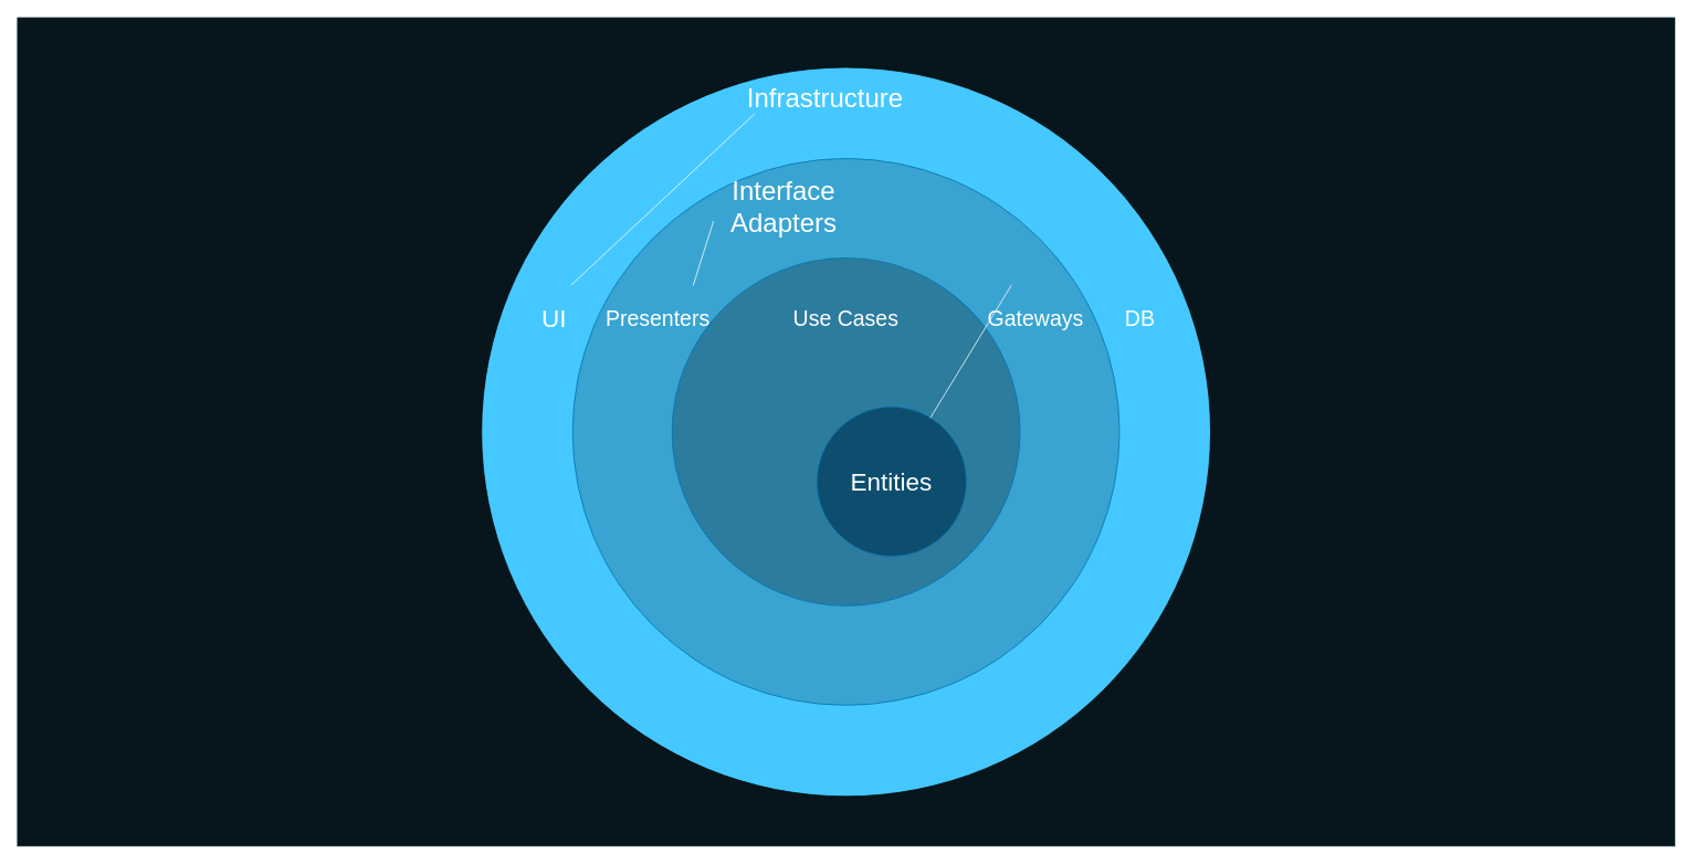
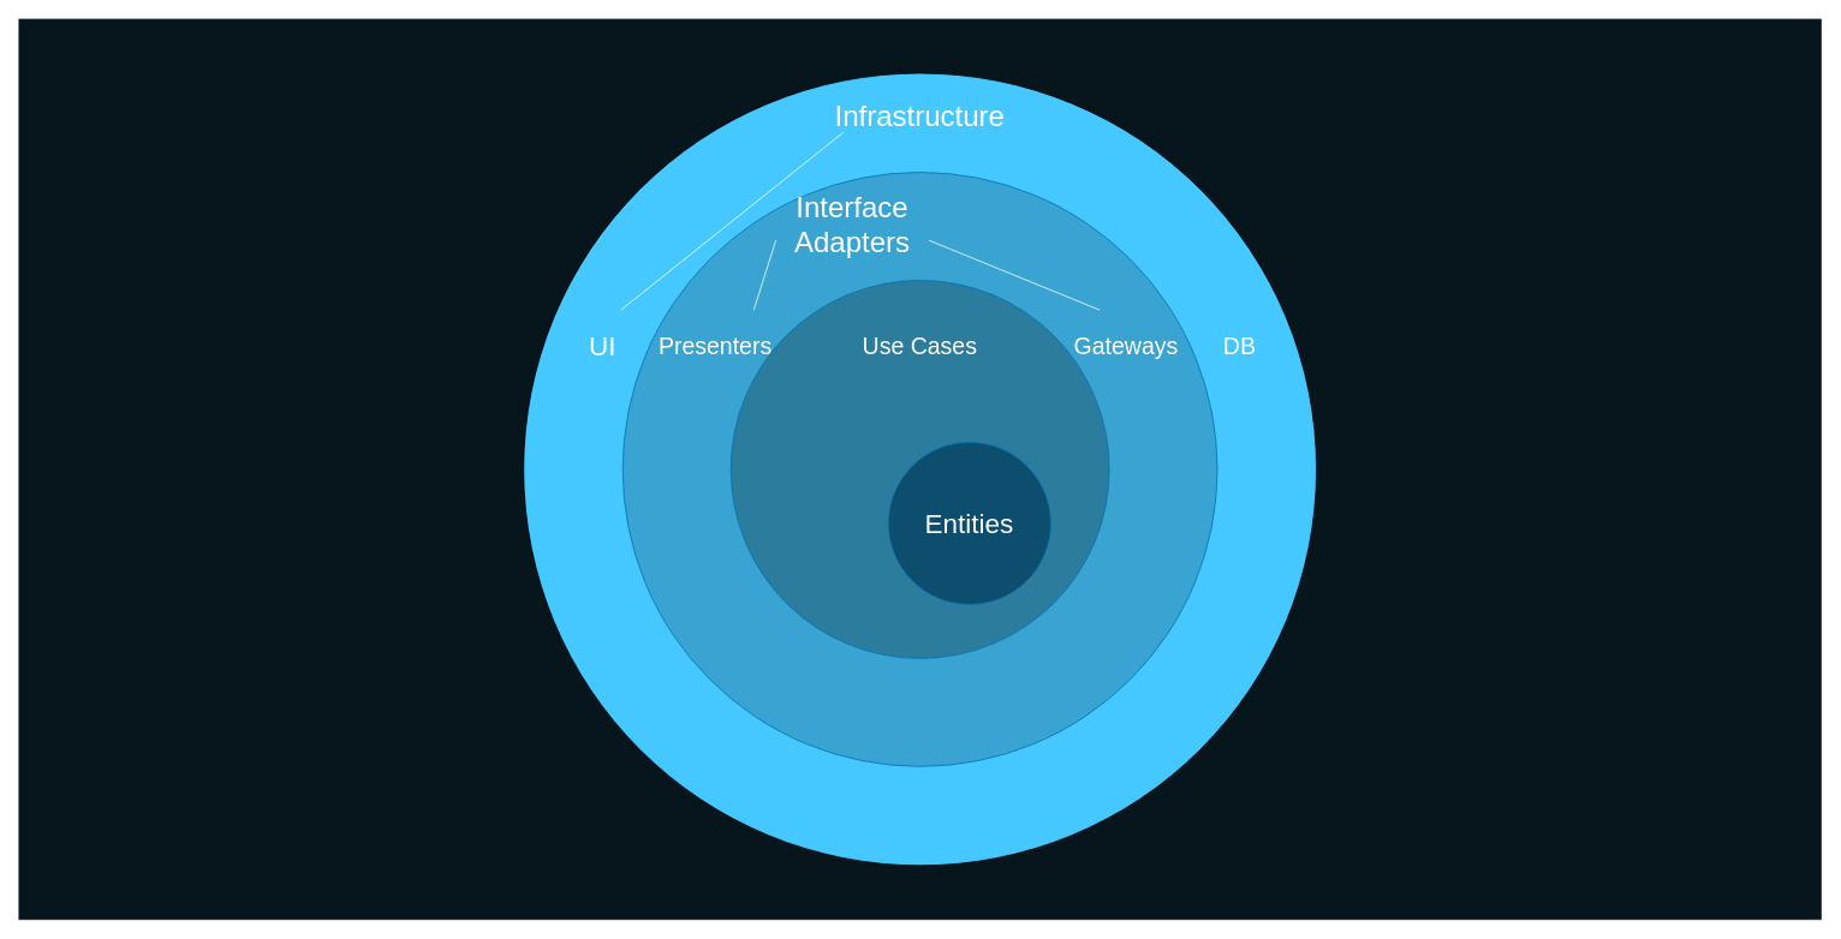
  <mxCell id="0" />
  <mxCell id="1" parent="0" />
  <mxCell id="2" value="" style="rounded=0;whiteSpace=wrap;html=1;fillColor=#07161C;fontSize=30;fontColor=#FFFFFF;strokeColor=#0C242E;" parent="1" vertex="1"><mxGeometry x="20" y="20.88" width="2000" height="1000" as="geometry" /></mxCell>
  <mxCell id="3" value="" style="ellipse;whiteSpace=wrap;html=1;aspect=fixed;fillColor=#45C8FF;fontSize=30;labelPosition=center;verticalLabelPosition=top;align=center;verticalAlign=bottom;" parent="1" vertex="1"><mxGeometry x="580" y="80.88" width="880" height="880" as="geometry" /></mxCell>
  <mxCell id="4" value="" style="ellipse;whiteSpace=wrap;html=1;aspect=fixed;fillColor=#39A4D1;fontSize=30;labelPosition=center;verticalLabelPosition=top;align=center;verticalAlign=bottom;fontStyle=0;strokeColor=#006EAF;fontColor=#ffffff;" parent="1" vertex="1"><mxGeometry x="690" y="190.88" width="660" height="660" as="geometry" /></mxCell>
  <mxCell id="5" value="" style="ellipse;whiteSpace=wrap;html=1;aspect=fixed;fillColor=#2C7C9E;fontSize=30;labelPosition=center;verticalLabelPosition=top;align=center;verticalAlign=bottom;strokeColor=#006EAF;fontColor=#ffffff;" parent="1" vertex="1"><mxGeometry x="810" y="310.88" width="420" height="420" as="geometry" /></mxCell>
  <mxCell id="6" value="&lt;span style=&quot;font-weight: normal&quot;&gt;Entities&lt;/span&gt;" style="ellipse;whiteSpace=wrap;html=1;aspect=fixed;fillColor=#0D4E6E;fontSize=30;fontStyle=1;strokeColor=#006EAF;fontColor=#ffffff;" parent="1" vertex="1"><mxGeometry x="985" y="490.88" width="180" height="180" as="geometry" /></mxCell>
  <mxCell id="7" value="Use Cases" style="text;html=1;strokeColor=none;fillColor=none;align=center;verticalAlign=middle;whiteSpace=wrap;rounded=0;fontSize=26;fontStyle=0;fontColor=#FFFFFF;" parent="1" vertex="1"><mxGeometry x="935" y="348.88" width="170" height="70" as="geometry" /></mxCell>
  <mxCell id="8" value="Presenters" style="text;html=1;strokeColor=none;fillColor=none;align=center;verticalAlign=middle;whiteSpace=wrap;rounded=0;fontSize=26;fontStyle=0;fontColor=#FFFFFF;" parent="1" vertex="1"><mxGeometry x="708" y="343.88" width="170" height="80" as="geometry" /></mxCell>
  <mxCell id="9" value="Gateways" style="text;html=1;strokeColor=none;fillColor=none;align=center;verticalAlign=middle;whiteSpace=wrap;rounded=0;fontSize=26;fontStyle=0;fontColor=#FFFFFF;" parent="1" vertex="1"><mxGeometry x="1190" y="343.88" width="118" height="80" as="geometry" /></mxCell>
  <mxCell id="10" value="DB" style="text;html=1;strokeColor=none;fillColor=none;align=center;verticalAlign=middle;whiteSpace=wrap;rounded=0;fontSize=26;fontStyle=0;fontColor=#FFFFFF;" parent="1" vertex="1"><mxGeometry x="1320" y="358.88" width="110" height="50" as="geometry" /></mxCell>
  <mxCell id="11" value="UI" style="text;html=1;strokeColor=none;fillColor=none;align=center;verticalAlign=middle;whiteSpace=wrap;rounded=0;fontSize=30;fontStyle=0;fontColor=#FFFFFF;" parent="1" vertex="1"><mxGeometry x="628" y="343.88" width="80" height="80" as="geometry" /></mxCell>
  <mxCell id="12" value="Interface Adapters" style="text;html=1;strokeColor=none;fillColor=none;align=center;verticalAlign=middle;whiteSpace=wrap;rounded=0;fontSize=32;fontStyle=0;fontColor=#FFFFFF;" parent="1" vertex="1"><mxGeometry x="860" y="214" width="170" height="70" as="geometry" /></mxCell>
- <mxCell id="13" value="Infrastructure" style="text;html=1;strokeColor=none;fillColor=none;align=center;verticalAlign=middle;whiteSpace=wrap;rounded=0;fontSize=32;fontStyle=0;fontColor=#FFFFFF;" parent="1" vertex="1"><mxGeometry x="910" y="84" width="170" height="70" as="geometry" /></mxCell>
+ <mxCell id="13" value="Infrastructure" style="text;html=1;strokeColor=none;fillColor=none;align=center;verticalAlign=middle;whiteSpace=wrap;rounded=0;fontSize=32;fontStyle=0;fontColor=#FFFFFF;" parent="1" vertex="1"><mxGeometry x="935" y="94" width="170" height="70" as="geometry" /></mxCell>
  <mxCell id="14" value="" style="endArrow=none;html=1;labelBackgroundColor=none;strokeColor=#FFFFFF;strokeWidth=1;fontSize=32;fontColor=#FFFFFF;entryX=0;entryY=0.75;entryDx=0;entryDy=0;exitX=0.75;exitY=0;exitDx=0;exitDy=0;" parent="1" source="8" target="12" edge="1"><mxGeometry width="50" height="50" relative="1" as="geometry"><mxPoint x="210" y="534" as="sourcePoint" /><mxPoint x="260" y="484" as="targetPoint" /></mxGeometry></mxCell>
- <mxCell id="15" value="" style="endArrow=none;html=1;labelBackgroundColor=none;strokeColor=#FFFFFF;strokeWidth=1;fontSize=32;fontColor=#FFFFFF;exitX=0.25;exitY=0;exitDx=0;exitDy=0;" parent="1" source="9" target="6" edge="1"><mxGeometry width="50" height="50" relative="1" as="geometry"><mxPoint x="845.5" y="353.88" as="sourcePoint" /><mxPoint x="945" y="276.5" as="targetPoint" /></mxGeometry></mxCell>
+ <mxCell id="15" value="" style="endArrow=none;html=1;labelBackgroundColor=none;strokeColor=#FFFFFF;strokeWidth=1;fontSize=32;fontColor=#FFFFFF;entryX=1;entryY=0.75;entryDx=0;entryDy=0;exitX=0.25;exitY=0;exitDx=0;exitDy=0;" parent="1" source="9" target="12" edge="1"><mxGeometry width="50" height="50" relative="1" as="geometry"><mxPoint x="845.5" y="353.88" as="sourcePoint" /><mxPoint x="945" y="276.5" as="targetPoint" /></mxGeometry></mxCell>
  <mxCell id="16" value="" style="endArrow=none;html=1;labelBackgroundColor=none;strokeColor=#FFFFFF;strokeWidth=1;fontSize=32;fontColor=#FFFFFF;entryX=0;entryY=0.75;entryDx=0;entryDy=0;exitX=0.75;exitY=0;exitDx=0;exitDy=0;" parent="1" source="11" target="13" edge="1"><mxGeometry width="50" height="50" relative="1" as="geometry"><mxPoint x="855.5" y="363.88" as="sourcePoint" /><mxPoint x="955" y="286.5" as="targetPoint" /></mxGeometry></mxCell>
